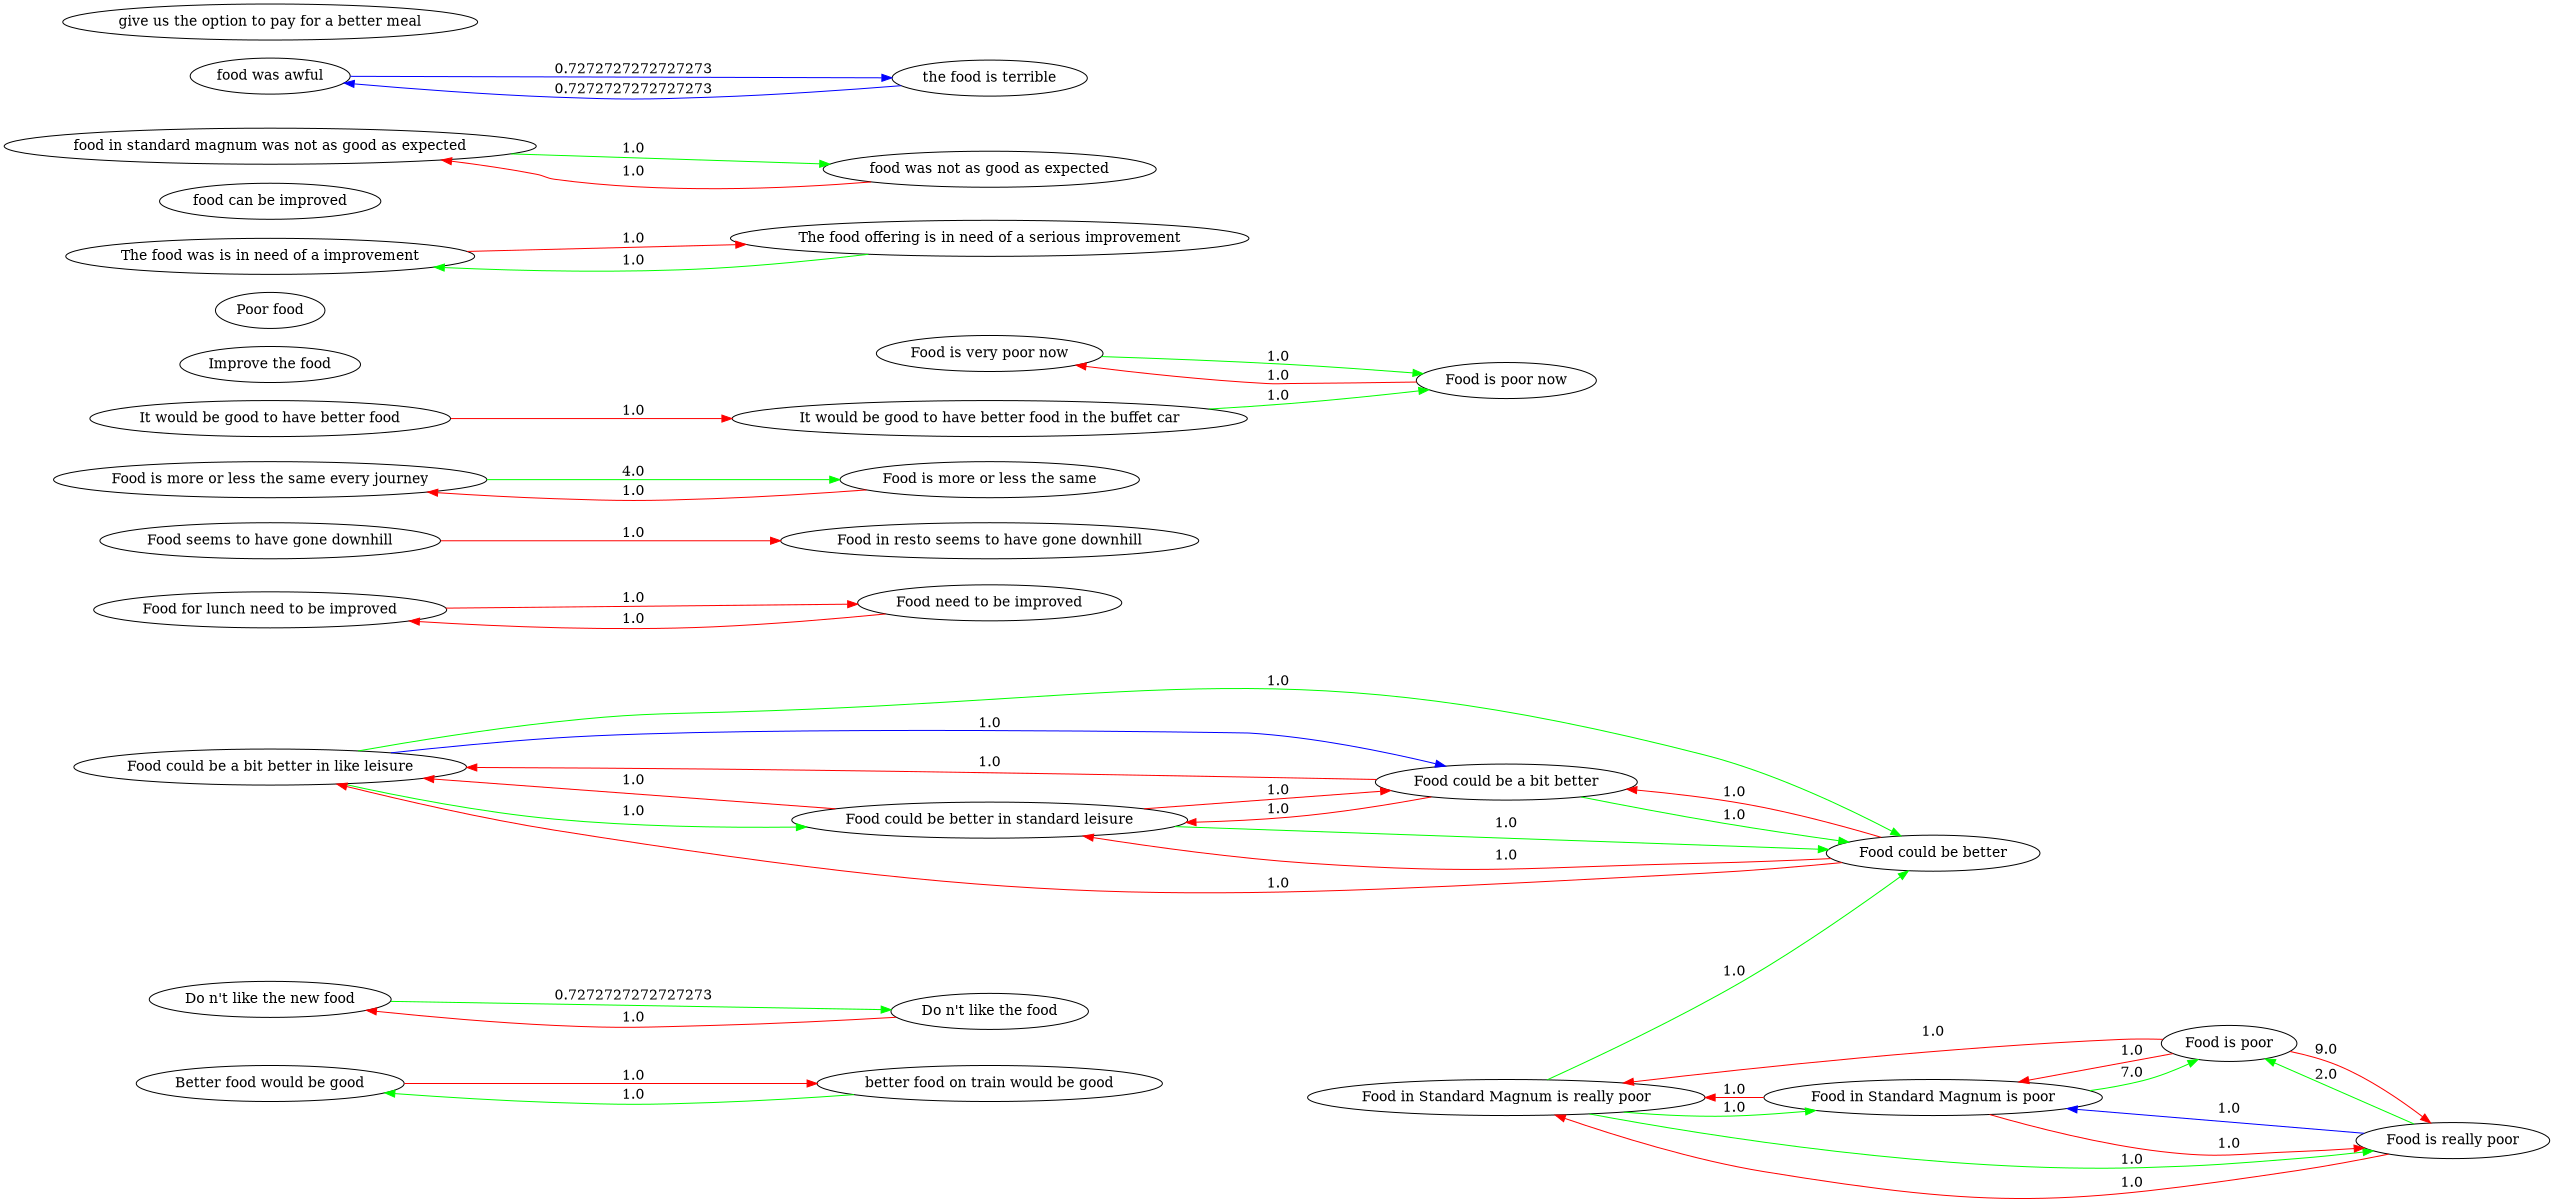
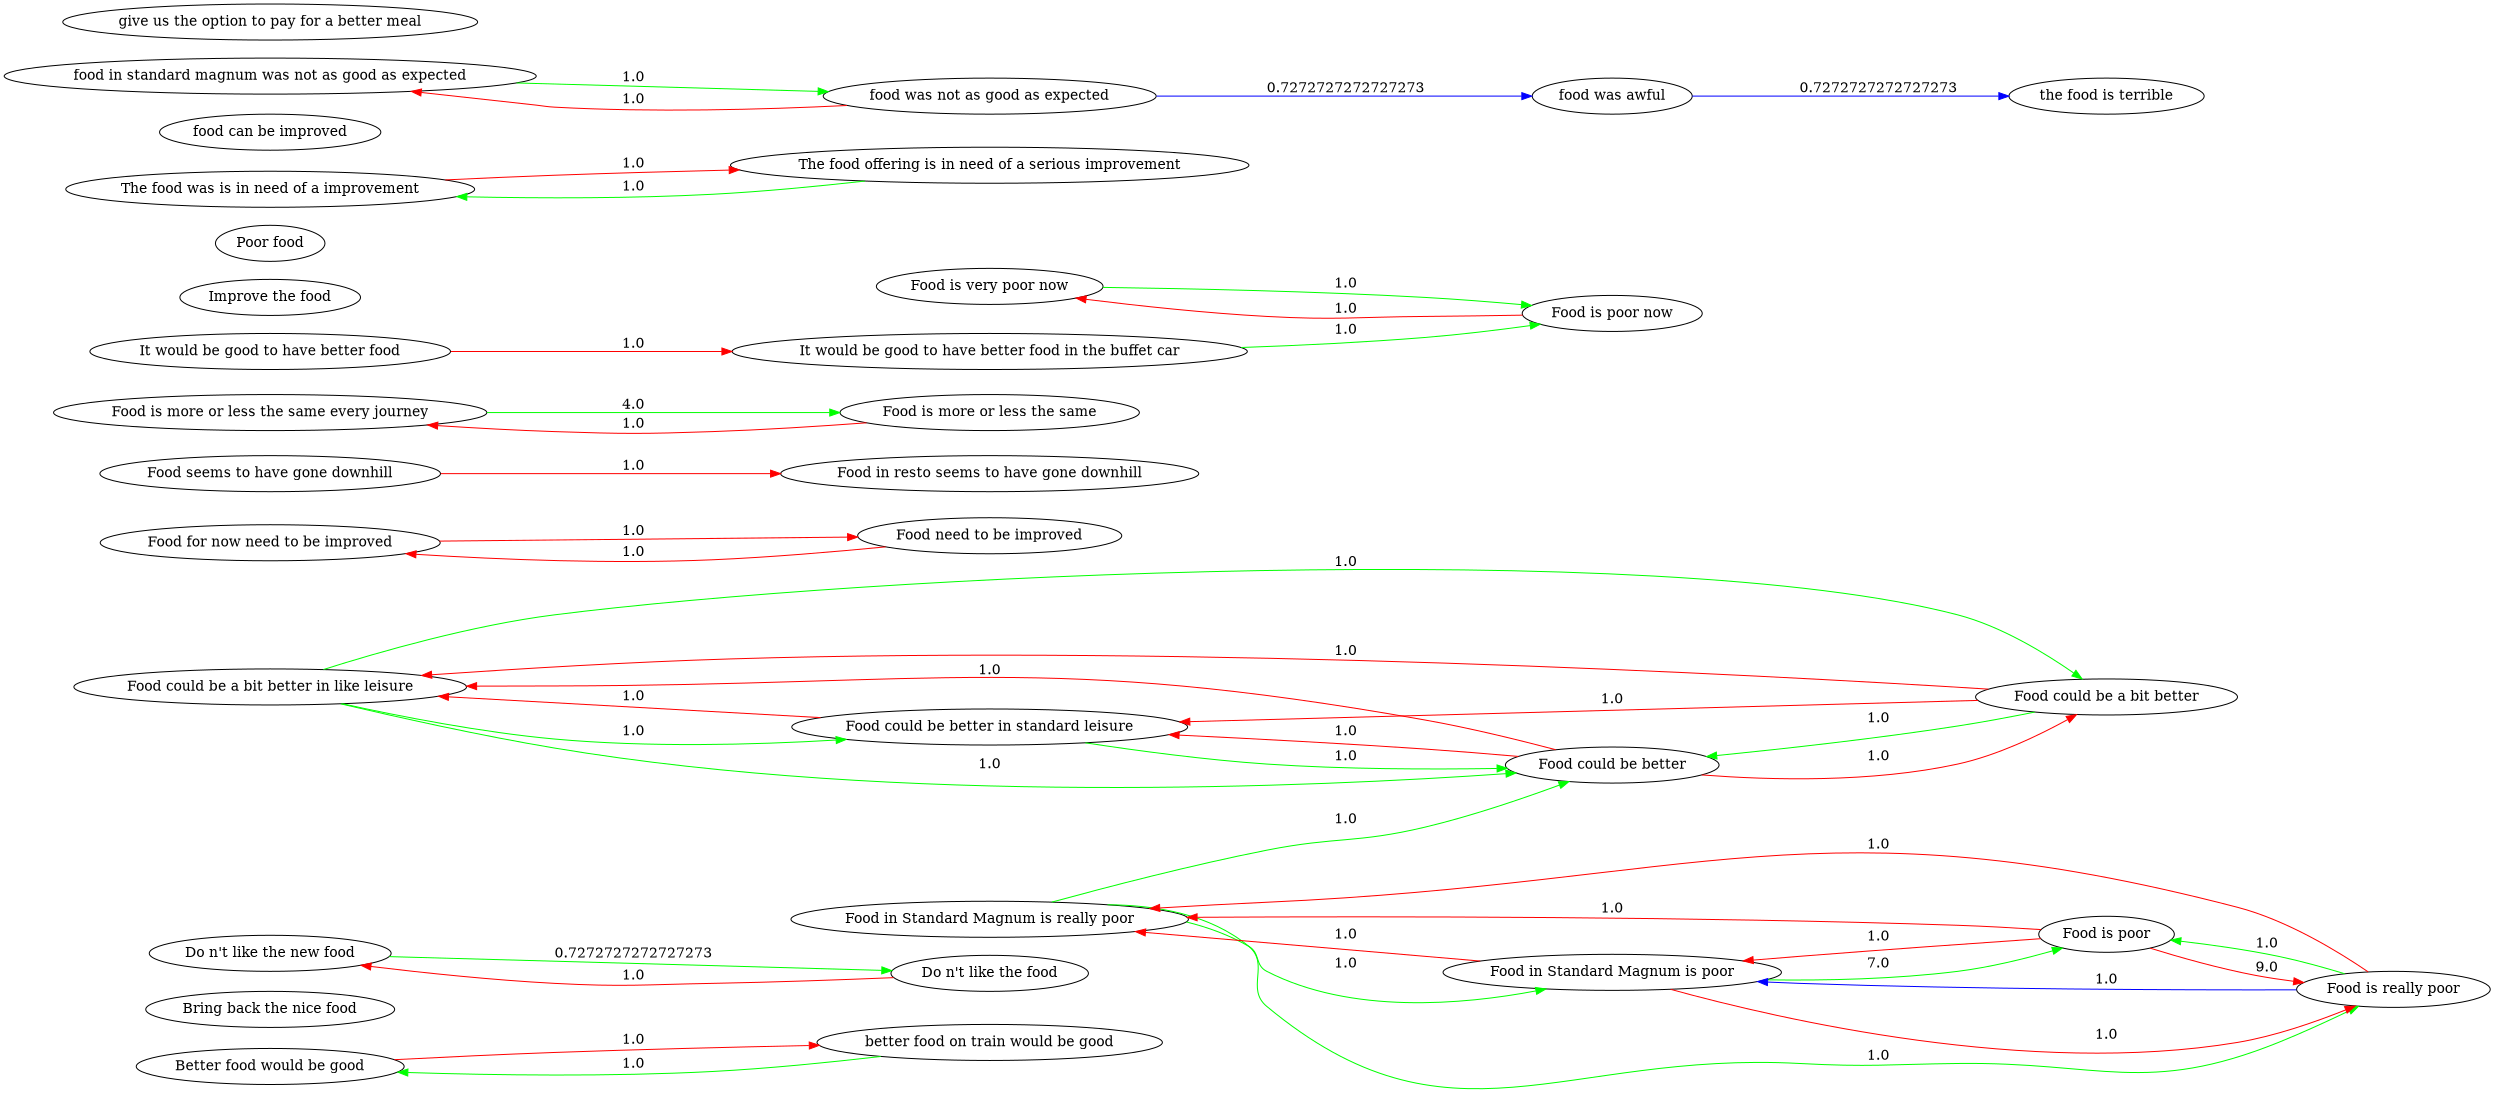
  digraph {
    rankdir=LR
    edge [color=red]
    "Better food would be good"
    "better food on train would be good"
+   "Bring back the nice food"
    "Do n't like the new food"
    "Do n't like the food"
    n6 [label="Food could be a bit better in like leisure"]
    "Food could be better in standard leisure"
    "Food could be better"
    "Food could be a bit better"
-   "Food for lunch need to be improved"
+   "Food for lunch need to be improved" [label="Food for now need to be improved"]
    "Food need to be improved"
    "Food in Standard Magnum is really poor"
    "Food in Standard Magnum is poor"
    "Food is really poor"
    "Food is poor"
    "Food seems to have gone downhill"
    "Food in resto seems to have gone downhill"
    "Food is more or less the same every journey"
    "Food is more or less the same"
    "Food is very poor now"
    "Food is poor now"
    "Improve the food"
    "It would be good to have better food in the buffet car"
    "It would be good to have better food"
    "Poor food"
    n26 [label="The food was is in need of a improvement"]
    "The food offering is in need of a serious improvement"
    "food can be improved"
    "food in standard magnum was not as good as expected"
    "food was not as good as expected"
    "food was awful"
    "the food is terrible"
    "give us the option to pay for a better meal"
    "Better food would be good" -> "better food on train would be good" [label=1.0]
    "better food on train would be good" -> "Better food would be good" [color=green label=1.0]
    "Do n't like the new food" -> "Do n't like the food" [color=green label=0.7272727272727273]
    "Do n't like the food" -> "Do n't like the new food" [label=1.0]
    n6 -> "Food could be better in standard leisure" [color=green label=1.0]
    n6 -> "Food could be better" [color=green label=1.0]
-   n6 -> "Food could be a bit better" [color=blue label=1.0]
+   n6 -> "Food could be a bit better" [color=green label=1.0]
    "Food could be better in standard leisure" -> n6 [label=1.0]
    "Food could be better in standard leisure" -> "Food could be better" [color=green label=1.0]
-   "Food could be better in standard leisure" -> "Food could be a bit better" [label=1.0]
    "Food could be better" -> n6 [label=1.0]
    "Food could be better" -> "Food could be better in standard leisure" [label=1.0]
    "Food could be better" -> "Food could be a bit better" [label=1.0]
    "Food could be a bit better" -> n6 [label=1.0]
    "Food could be a bit better" -> "Food could be better in standard leisure" [label=1.0]
    "Food could be a bit better" -> "Food could be better" [color=green label=1.0]
    "Food for lunch need to be improved" -> "Food need to be improved" [label=1.0]
    "Food need to be improved" -> "Food for lunch need to be improved" [label=1.0]
    "Food in Standard Magnum is really poor" -> "Food could be better" [color=green label=1.0]
    "Food in Standard Magnum is really poor" -> "Food in Standard Magnum is poor" [color=green label=1.0]
    "Food in Standard Magnum is really poor" -> "Food is really poor" [color=green label=1.0]
    "Food in Standard Magnum is poor" -> "Food in Standard Magnum is really poor" [label=1.0]
    "Food in Standard Magnum is poor" -> "Food is really poor" [label=1.0]
    "Food in Standard Magnum is poor" -> "Food is poor" [color=green label=7.0]
    "Food is really poor" -> "Food in Standard Magnum is really poor" [label=1.0]
    "Food is really poor" -> "Food in Standard Magnum is poor" [color=blue label=1.0]
-   "Food is really poor" -> "Food is poor" [color=green label=2.0]
+   "Food is really poor" -> "Food is poor" [color=green label=1.0]
    "Food is poor" -> "Food in Standard Magnum is really poor" [label=1.0]
    "Food is poor" -> "Food in Standard Magnum is poor" [label=1.0]
    "Food is poor" -> "Food is really poor" [label=9.0]
    "Food seems to have gone downhill" -> "Food in resto seems to have gone downhill" [label=1.0]
    "Food is more or less the same every journey" -> "Food is more or less the same" [color=green label=4.0]
    "Food is more or less the same" -> "Food is more or less the same every journey" [label=1.0]
    "Food is very poor now" -> "Food is poor now" [color=green label=1.0]
    "Food is poor now" -> "Food is very poor now" [label=1.0]
    "It would be good to have better food in the buffet car" -> "Food is poor now" [color=green label=1.0]
    "It would be good to have better food" -> "It would be good to have better food in the buffet car" [label=1.0]
    n26 -> "The food offering is in need of a serious improvement" [label=1.0]
    "The food offering is in need of a serious improvement" -> n26 [color=green label=1.0]
    "food in standard magnum was not as good as expected" -> "food was not as good as expected" [color=green label=1.0]
    "food was not as good as expected" -> "food in standard magnum was not as good as expected" [label=1.0]
    "food was awful" -> "the food is terrible" [color=blue label=0.7272727272727273]
-   "the food is terrible" -> "food was awful" [color=blue label=0.7272727272727273]
+   "food was not as good as expected" -> "food was awful" [color=blue label=0.7272727272727273]
  }
